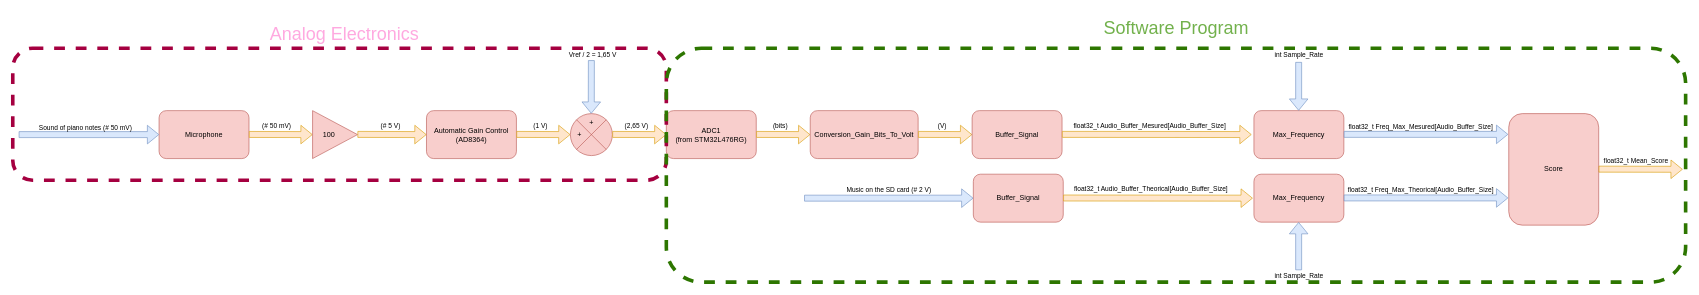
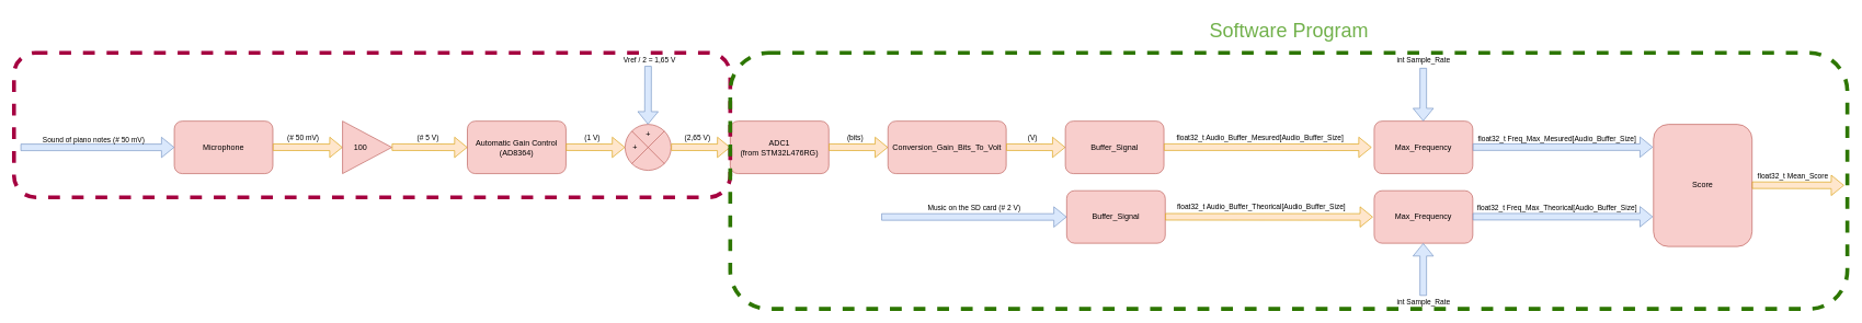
  <mxCell id="0" />
  <mxCell id="1" parent="0" />
  <mxCell id="2" value="Microphone" style="rounded=1;whiteSpace=wrap;html=1;fillColor=#f8cecc;strokeColor=#b85450;" parent="1" vertex="1"><mxGeometry x="264" y="184" width="150" height="80" as="geometry" /></mxCell>
  <mxCell id="3" value="" style="shape=flexArrow;endArrow=classic;html=1;rounded=0;fillColor=#dae8fc;strokeColor=#6c8ebf;" parent="1" edge="1"><mxGeometry width="50" height="50" relative="1" as="geometry"><mxPoint x="30" y="224" as="sourcePoint" /><mxPoint x="264" y="224" as="targetPoint" /></mxGeometry></mxCell>
  <mxCell id="4" value="Sound of piano notes (# 50 mV)" style="edgeLabel;html=1;align=center;verticalAlign=middle;resizable=0;points=[];labelBackgroundColor=none;" parent="3" vertex="1" connectable="0"><mxGeometry x="0.489" y="-5" relative="1" as="geometry"><mxPoint x="-64" y="-18" as="offset" /></mxGeometry></mxCell>
  <mxCell id="5" value="" style="shape=flexArrow;endArrow=classic;html=1;rounded=0;fillColor=#ffe6cc;strokeColor=#d79b00;" parent="1" edge="1"><mxGeometry width="50" height="50" relative="1" as="geometry"><mxPoint x="414" y="223.73" as="sourcePoint" /><mxPoint x="520" y="224" as="targetPoint" /></mxGeometry></mxCell>
  <mxCell id="6" value="(# 50 mV)" style="edgeLabel;html=1;align=center;verticalAlign=middle;resizable=0;points=[];labelBackgroundColor=none;" parent="5" vertex="1" connectable="0"><mxGeometry x="-0.467" y="-4" relative="1" as="geometry"><mxPoint x="18" y="-18" as="offset" /></mxGeometry></mxCell>
  <mxCell id="7" value="100&amp;nbsp; &amp;nbsp; &amp;nbsp;&amp;nbsp;" style="triangle;whiteSpace=wrap;html=1;fillColor=#f8cecc;strokeColor=#b85450;align=center;" parent="1" vertex="1"><mxGeometry x="520" y="184" width="75" height="80" as="geometry" /></mxCell>
  <mxCell id="8" value="Automatic Gain Control&lt;div&gt;(AD8364)&lt;/div&gt;" style="rounded=1;whiteSpace=wrap;html=1;fillColor=#f8cecc;strokeColor=#b85450;" parent="1" vertex="1"><mxGeometry x="710" y="184" width="150" height="80" as="geometry" /></mxCell>
  <mxCell id="9" value="" style="shape=flexArrow;endArrow=classic;html=1;rounded=0;fillColor=#ffe6cc;strokeColor=#d79b00;" parent="1" edge="1"><mxGeometry width="50" height="50" relative="1" as="geometry"><mxPoint x="595" y="223.64" as="sourcePoint" /><mxPoint x="710" y="224" as="targetPoint" /></mxGeometry></mxCell>
  <mxCell id="10" value="(# 5 V)" style="edgeLabel;html=1;align=center;verticalAlign=middle;resizable=0;points=[];labelBackgroundColor=none;" parent="9" vertex="1" connectable="0"><mxGeometry x="-0.467" y="-4" relative="1" as="geometry"><mxPoint x="24" y="-18" as="offset" /></mxGeometry></mxCell>
  <mxCell id="11" value="" style="shape=flexArrow;endArrow=classic;html=1;rounded=0;fillColor=#ffe6cc;strokeColor=#d79b00;" parent="1" edge="1"><mxGeometry width="50" height="50" relative="1" as="geometry"><mxPoint x="860" y="223.68" as="sourcePoint" /><mxPoint x="950" y="224" as="targetPoint" /></mxGeometry></mxCell>
  <mxCell id="12" value="(1 V)" style="edgeLabel;html=1;align=center;verticalAlign=middle;resizable=0;points=[];labelBackgroundColor=none;" parent="11" vertex="1" connectable="0"><mxGeometry x="-0.467" y="-4" relative="1" as="geometry"><mxPoint x="16" y="-18" as="offset" /></mxGeometry></mxCell>
  <mxCell id="13" value="" style="verticalLabelPosition=bottom;verticalAlign=top;html=1;shape=mxgraph.flowchart.or;fillColor=#f8cecc;strokeColor=#b85450;" parent="1" vertex="1"><mxGeometry x="950" y="189" width="70" height="70" as="geometry" /></mxCell>
  <mxCell id="14" value="+" style="text;html=1;align=center;verticalAlign=middle;resizable=0;points=[];autosize=1;strokeColor=none;fillColor=none;" parent="1" vertex="1"><mxGeometry x="970" y="189" width="30" height="30" as="geometry" /></mxCell>
  <mxCell id="15" value="+" style="text;html=1;align=center;verticalAlign=middle;resizable=0;points=[];autosize=1;strokeColor=none;fillColor=none;" parent="1" vertex="1"><mxGeometry x="950" y="209" width="30" height="30" as="geometry" /></mxCell>
  <mxCell id="16" value="" style="shape=flexArrow;endArrow=classic;html=1;rounded=0;fillColor=#dae8fc;strokeColor=#6c8ebf;" parent="1" edge="1"><mxGeometry width="50" height="50" relative="1" as="geometry"><mxPoint x="985" y="100" as="sourcePoint" /><mxPoint x="984.81" y="189" as="targetPoint" /></mxGeometry></mxCell>
  <mxCell id="17" value="Vref / 2 = 1,65 V" style="edgeLabel;html=1;align=center;verticalAlign=middle;resizable=0;points=[];labelBackgroundColor=none;" parent="16" vertex="1" connectable="0"><mxGeometry x="-0.394" y="4" relative="1" as="geometry"><mxPoint x="-2" y="-37" as="offset" /></mxGeometry></mxCell>
  <mxCell id="18" value="Buffer_Signal" style="rounded=1;whiteSpace=wrap;html=1;fillColor=#f8cecc;strokeColor=#b85450;" parent="1" vertex="1"><mxGeometry x="1622" y="290" width="150" height="80" as="geometry" /></mxCell>
  <mxCell id="19" value="" style="shape=flexArrow;endArrow=classic;html=1;rounded=0;fillColor=#dae8fc;strokeColor=#6c8ebf;entryX=0;entryY=0.5;entryDx=0;entryDy=0;" parent="1" edge="1" target="18"><mxGeometry width="50" height="50" relative="1" as="geometry"><mxPoint x="1340" y="330" as="sourcePoint" /><mxPoint x="1272" y="330" as="targetPoint" /></mxGeometry></mxCell>
  <mxCell id="20" value="Music on the SD card (# 2 V)" style="edgeLabel;html=1;align=center;verticalAlign=middle;resizable=0;points=[];labelBackgroundColor=none;" parent="19" vertex="1" connectable="0"><mxGeometry x="0.489" y="-5" relative="1" as="geometry"><mxPoint x="-70" y="-20" as="offset" /></mxGeometry></mxCell>
  <mxCell id="21" value="" style="shape=flexArrow;endArrow=classic;html=1;rounded=0;fillColor=#ffe6cc;strokeColor=#d79b00;" parent="1" edge="1"><mxGeometry width="50" height="50" relative="1" as="geometry"><mxPoint x="1772" y="329.73" as="sourcePoint" /><mxPoint x="2088" y="330" as="targetPoint" /></mxGeometry></mxCell>
  <mxCell id="22" value="float32_t Audio_Buffer_Theorical[Audio_Buffer_Size]" style="edgeLabel;html=1;align=center;verticalAlign=middle;resizable=0;points=[];labelBackgroundColor=none;" parent="21" vertex="1" connectable="0"><mxGeometry x="-0.467" y="-4" relative="1" as="geometry"><mxPoint x="62" y="-19" as="offset" /></mxGeometry></mxCell>
  <mxCell id="23" value="ADC1&lt;div&gt;(from STM32L476RG)&lt;/div&gt;" style="rounded=1;whiteSpace=wrap;html=1;fillColor=#f8cecc;strokeColor=#b85450;" vertex="1" parent="1"><mxGeometry x="1110" y="184" width="150" height="80" as="geometry" /></mxCell>
  <mxCell id="24" value="" style="shape=flexArrow;endArrow=classic;html=1;rounded=0;fillColor=#ffe6cc;strokeColor=#d79b00;" edge="1" parent="1"><mxGeometry width="50" height="50" relative="1" as="geometry"><mxPoint x="1020" y="223.7" as="sourcePoint" /><mxPoint x="1110" y="224.02" as="targetPoint" /></mxGeometry></mxCell>
  <mxCell id="25" value="(2,65 V)" style="edgeLabel;html=1;align=center;verticalAlign=middle;resizable=0;points=[];labelBackgroundColor=none;" vertex="1" connectable="0" parent="24"><mxGeometry x="-0.467" y="-4" relative="1" as="geometry"><mxPoint x="16" y="-18" as="offset" /></mxGeometry></mxCell>
  <mxCell id="26" value="" style="shape=flexArrow;endArrow=classic;html=1;rounded=0;fillColor=#ffe6cc;strokeColor=#d79b00;" edge="1" parent="1"><mxGeometry width="50" height="50" relative="1" as="geometry"><mxPoint x="1260" y="223.7" as="sourcePoint" /><mxPoint x="1350" y="224.02" as="targetPoint" /></mxGeometry></mxCell>
  <mxCell id="27" value="(bits)" style="edgeLabel;html=1;align=center;verticalAlign=middle;resizable=0;points=[];labelBackgroundColor=none;" vertex="1" connectable="0" parent="26"><mxGeometry x="-0.467" y="-4" relative="1" as="geometry"><mxPoint x="16" y="-18" as="offset" /></mxGeometry></mxCell>
  <mxCell id="28" value="Conversion_Gain_Bits_To_Volt" style="rounded=1;whiteSpace=wrap;html=1;fillColor=#f8cecc;strokeColor=#b85450;" vertex="1" parent="1"><mxGeometry x="1350" y="184" width="180" height="80" as="geometry" /></mxCell>
  <mxCell id="29" value="" style="shape=flexArrow;endArrow=classic;html=1;rounded=0;fillColor=#ffe6cc;strokeColor=#d79b00;" edge="1" parent="1"><mxGeometry width="50" height="50" relative="1" as="geometry"><mxPoint x="1530" y="223.67" as="sourcePoint" /><mxPoint x="1620" y="223.99" as="targetPoint" /></mxGeometry></mxCell>
  <mxCell id="30" value="(V)" style="edgeLabel;html=1;align=center;verticalAlign=middle;resizable=0;points=[];labelBackgroundColor=none;" vertex="1" connectable="0" parent="29"><mxGeometry x="-0.467" y="-4" relative="1" as="geometry"><mxPoint x="16" y="-18" as="offset" /></mxGeometry></mxCell>
  <mxCell id="31" value="Buffer_Signal" style="rounded=1;whiteSpace=wrap;html=1;fillColor=#f8cecc;strokeColor=#b85450;" vertex="1" parent="1"><mxGeometry x="1620" y="184" width="150" height="80" as="geometry" /></mxCell>
  <mxCell id="32" value="" style="shape=flexArrow;endArrow=classic;html=1;rounded=0;fillColor=#ffe6cc;strokeColor=#d79b00;" edge="1" parent="1"><mxGeometry width="50" height="50" relative="1" as="geometry"><mxPoint x="1770" y="223.63" as="sourcePoint" /><mxPoint x="2086" y="223.9" as="targetPoint" /></mxGeometry></mxCell>
  <mxCell id="33" value="float32_t Audio_Buffer_Mesured[Audio_Buffer_Size]" style="edgeLabel;html=1;align=center;verticalAlign=middle;resizable=0;points=[];labelBackgroundColor=none;" vertex="1" connectable="0" parent="32"><mxGeometry x="-0.467" y="-4" relative="1" as="geometry"><mxPoint x="62" y="-19" as="offset" /></mxGeometry></mxCell>
  <mxCell id="34" value="Max_Frequency" style="rounded=1;whiteSpace=wrap;html=1;fillColor=#f8cecc;strokeColor=#b85450;" vertex="1" parent="1"><mxGeometry x="2090" y="290" width="150" height="80" as="geometry" /></mxCell>
  <mxCell id="35" value="" style="shape=flexArrow;endArrow=classic;html=1;rounded=0;fillColor=#dae8fc;strokeColor=#6c8ebf;" edge="1" parent="1"><mxGeometry width="50" height="50" relative="1" as="geometry"><mxPoint x="2164.6" y="450" as="sourcePoint" /><mxPoint x="2164.6" y="370" as="targetPoint" /></mxGeometry></mxCell>
  <mxCell id="36" value="int Sample_Rate" style="edgeLabel;html=1;align=center;verticalAlign=middle;resizable=0;points=[];labelBackgroundColor=none;" vertex="1" connectable="0" parent="35"><mxGeometry x="0.489" y="-5" relative="1" as="geometry"><mxPoint x="-5" y="69" as="offset" /></mxGeometry></mxCell>
  <mxCell id="37" value="Max_Frequency" style="rounded=1;whiteSpace=wrap;html=1;fillColor=#f8cecc;strokeColor=#b85450;" vertex="1" parent="1"><mxGeometry x="2090" y="184" width="150" height="80" as="geometry" /></mxCell>
  <mxCell id="38" value="" style="shape=flexArrow;endArrow=classic;html=1;rounded=0;fillColor=#dae8fc;strokeColor=#6c8ebf;" edge="1" parent="1"><mxGeometry width="50" height="50" relative="1" as="geometry"><mxPoint x="2164.6" y="103" as="sourcePoint" /><mxPoint x="2164.6" y="184" as="targetPoint" /></mxGeometry></mxCell>
  <mxCell id="39" value="int Sample_Rate" style="edgeLabel;html=1;align=center;verticalAlign=middle;resizable=0;points=[];labelBackgroundColor=none;" vertex="1" connectable="0" parent="38"><mxGeometry x="-0.363" y="-3" relative="1" as="geometry"><mxPoint x="3" y="-39" as="offset" /></mxGeometry></mxCell>
  <mxCell id="40" value="Score" style="rounded=1;whiteSpace=wrap;html=1;fillColor=#f8cecc;strokeColor=#b85450;" vertex="1" parent="1"><mxGeometry x="2515" y="189" width="150" height="186" as="geometry" /></mxCell>
  <mxCell id="41" value="" style="shape=flexArrow;endArrow=classic;html=1;rounded=0;fillColor=#ffe6cc;strokeColor=#d79b00;" edge="1" parent="1"><mxGeometry width="50" height="50" relative="1" as="geometry"><mxPoint x="2665" y="281.6" as="sourcePoint" /><mxPoint x="2805" y="281.87" as="targetPoint" /></mxGeometry></mxCell>
  <mxCell id="42" value="float32_t Mean_Score" style="edgeLabel;html=1;align=center;verticalAlign=middle;resizable=0;points=[];noLabel=0;allowArrows=1;backgroundOutline=1;labelBackgroundColor=none;" vertex="1" connectable="0" parent="41"><mxGeometry x="-0.467" y="-4" relative="1" as="geometry"><mxPoint x="25" y="-18" as="offset" /></mxGeometry></mxCell>
  <mxCell id="43" value="" style="shape=flexArrow;endArrow=classic;html=1;rounded=0;fillColor=#dae8fc;strokeColor=#6c8ebf;" edge="1" parent="1"><mxGeometry width="50" height="50" relative="1" as="geometry"><mxPoint x="2240" y="223.6" as="sourcePoint" /><mxPoint x="2514" y="223.6" as="targetPoint" /></mxGeometry></mxCell>
  <mxCell id="44" value="float32_t Freq_Max_Mesured[Audio_Buffer_Size]" style="edgeLabel;html=1;align=center;verticalAlign=middle;resizable=0;points=[];labelBackgroundColor=none;" vertex="1" connectable="0" parent="43"><mxGeometry x="-0.053" y="3" relative="1" as="geometry"><mxPoint x="-3" y="-10" as="offset" /></mxGeometry></mxCell>
  <mxCell id="45" value="" style="shape=flexArrow;endArrow=classic;html=1;rounded=0;fillColor=#dae8fc;strokeColor=#6c8ebf;" edge="1" parent="1"><mxGeometry width="50" height="50" relative="1" as="geometry"><mxPoint x="2240" y="329.6" as="sourcePoint" /><mxPoint x="2514" y="329.6" as="targetPoint" /></mxGeometry></mxCell>
  <mxCell id="46" value="float32_t Freq_Max_Theorical[Audio_Buffer_Size]" style="edgeLabel;html=1;align=center;verticalAlign=middle;resizable=0;points=[];labelBackgroundColor=none;" vertex="1" connectable="0" parent="45"><mxGeometry x="-0.053" y="3" relative="1" as="geometry"><mxPoint x="-3" y="-10" as="offset" /></mxGeometry></mxCell>
  <mxCell id="47" value="" style="rounded=1;whiteSpace=wrap;html=1;dashed=1;fillColor=none;strokeColor=#A50040;strokeWidth=6;fontColor=#ffffff;" vertex="1" parent="1"><mxGeometry x="20" y="80" width="1090" height="220" as="geometry" /></mxCell>
  <mxCell id="48" value="" style="rounded=1;whiteSpace=wrap;html=1;dashed=1;fillColor=none;strokeColor=#2D7600;strokeWidth=6;fontColor=#ffffff;" vertex="1" parent="1"><mxGeometry x="1110" y="80" width="1700" height="390" as="geometry" /></mxCell>
- <mxCell id="49" value="Analog Electronics" style="text;html=1;align=center;verticalAlign=middle;resizable=0;points=[];autosize=1;strokeColor=none;fillColor=none;fontColor=#ffa9e0;fontSize=30;" vertex="1" parent="1"><mxGeometry x="438" y="30" width="270" height="50" as="geometry" /></mxCell>
  <mxCell id="50" value="Software Program" style="text;html=1;align=center;verticalAlign=middle;resizable=0;points=[];autosize=1;strokeColor=none;fillColor=none;fontColor=#72b14c;fontSize=30;" vertex="1" parent="1"><mxGeometry x="1825" y="20" width="270" height="50" as="geometry" /></mxCell>
